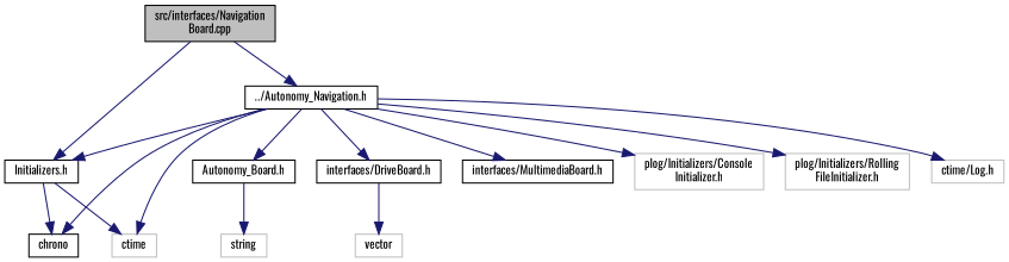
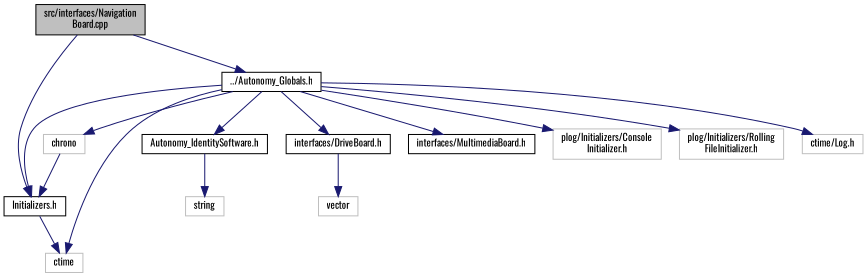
  digraph {
    fontname=Oswald
    node [color=grey75 fillcolor=white fontname=Oswald fontsize=10 shape=record style=filled]
    edge [color=midnightblue fontname=Oswald fontsize=10 labelfontname=Helvetica labelfontsize=10 style=solid]
    n1 [color=black fillcolor=grey75 fontcolor=black height=0.2 label="src/interfaces/Navigation\lBoard.cpp" width=0.4]
    n2 [color=black height=0.2 label="Initializers.h" width=0.4]
-   n3 [color=black height=0.2 label="../Autonomy_Navigation.h" width=0.4]
-   n4 [color=black height=0.2 label=chrono width=0.4]
+   n3 [color=black height=0.2 label="../Autonomy_Globals.h" width=0.4]
+   n4 [height=0.2 label=chrono width=0.4]
    n5 [height=0.2 label=ctime width=0.4]
-   n6 [color=black height=0.2 label="Autonomy_Board.h" width=0.4]
+   n6 [color=black height=0.2 label="Autonomy_IdentitySoftware.h" width=0.4]
    n7 [color=black height=0.2 label="interfaces/DriveBoard.h" width=0.4]
    n8 [color=black height=0.2 label="interfaces/MultimediaBoard.h" width=0.4]
    n9 [height=0.2 label="plog/Initializers/Console\lInitializer.h" width=0.4]
    n10 [height=0.2 label="plog/Initializers/Rolling\lFileInitializer.h" width=0.4]
    n11 [height=0.2 label="ctime/Log.h" width=0.4]
    n12 [height=0.2 label=string width=0.4]
    n13 [height=0.2 label=vector width=0.4]
    n1 -> n2
    n1 -> n3
-   n2 -> n4
+   n4 -> n2
    n2 -> n5
    n3 -> n2
    n3 -> n4
    n3 -> n5
    n3 -> n6
    n3 -> n7
    n3 -> n8
    n3 -> n9
    n3 -> n10
    n3 -> n11
    n6 -> n12
    n7 -> n13
  }
